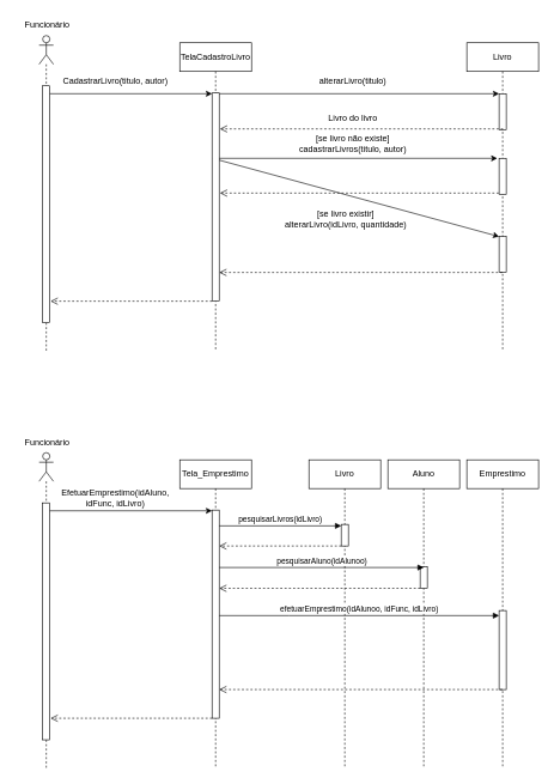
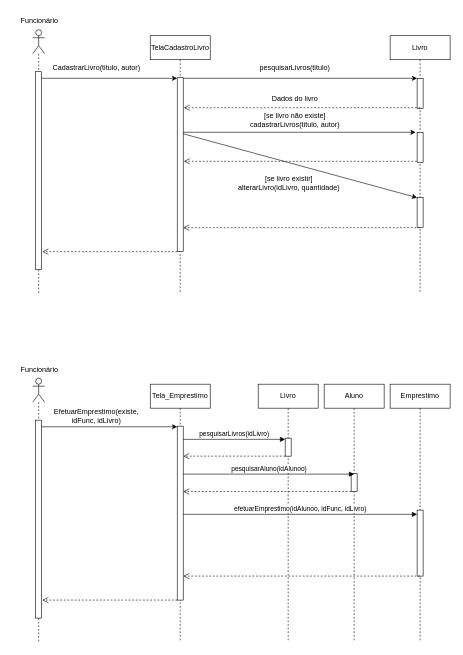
  <mxCell id="0" />
  <mxCell id="1" parent="0" />
  <mxCell id="2" value="" style="html=1;verticalAlign=bottom;endArrow=open;dashed=1;endSize=8;edgeStyle=elbowEdgeStyle;elbow=vertical;curved=0;rounded=0;" edge="1" parent="1"><mxGeometry relative="1" as="geometry"><mxPoint x="306" y="268.41" as="targetPoint" /><Array as="points"><mxPoint x="421" y="268.41" /></Array><mxPoint x="700.5" y="268.41" as="sourcePoint" /></mxGeometry></mxCell>
  <mxCell id="3" value="" style="endArrow=classic;html=1;rounded=0;" edge="1" parent="1"><mxGeometry width="50" height="50" relative="1" as="geometry"><mxPoint x="296" y="220" as="sourcePoint" /><mxPoint x="692.5" y="220" as="targetPoint" /></mxGeometry></mxCell>
  <mxCell id="4" value="" style="endArrow=classic;html=1;rounded=0;exitX=0.1;exitY=0.314;exitDx=0;exitDy=0;exitPerimeter=0;" edge="1" parent="1" source="28" target="30"><mxGeometry width="50" height="50" relative="1" as="geometry"><mxPoint x="306" y="283.41" as="sourcePoint" /><mxPoint x="702.5" y="283.41" as="targetPoint" /></mxGeometry></mxCell>
  <mxCell id="5" value="" style="endArrow=classic;html=1;rounded=0;" edge="1" parent="1"><mxGeometry width="50" height="50" relative="1" as="geometry"><mxPoint x="298.5" y="130" as="sourcePoint" /><mxPoint x="695" y="130" as="targetPoint" /></mxGeometry></mxCell>
  <mxCell id="6" value="" style="shape=umlLifeline;perimeter=lifelinePerimeter;whiteSpace=wrap;html=1;container=1;dropTarget=0;collapsible=0;recursiveResize=0;outlineConnect=0;portConstraint=eastwest;newEdgeStyle={&quot;curved&quot;:0,&quot;rounded&quot;:0};participant=umlActor;" parent="1" vertex="1"><mxGeometry x="54" y="630" width="20" height="440" as="geometry" /></mxCell>
  <mxCell id="7" value="Tela_Emprestimo" style="shape=umlLifeline;perimeter=lifelinePerimeter;whiteSpace=wrap;html=1;container=0;dropTarget=0;collapsible=0;recursiveResize=0;outlineConnect=0;portConstraint=eastwest;newEdgeStyle={&quot;edgeStyle&quot;:&quot;elbowEdgeStyle&quot;,&quot;elbow&quot;:&quot;vertical&quot;,&quot;curved&quot;:0,&quot;rounded&quot;:0};" parent="1" vertex="1"><mxGeometry x="250" y="640" width="100" height="430" as="geometry" /></mxCell>
  <mxCell id="8" value="" style="html=1;points=[];perimeter=orthogonalPerimeter;outlineConnect=0;targetShapes=umlLifeline;portConstraint=eastwest;newEdgeStyle={&quot;edgeStyle&quot;:&quot;elbowEdgeStyle&quot;,&quot;elbow&quot;:&quot;vertical&quot;,&quot;curved&quot;:0,&quot;rounded&quot;:0};" parent="7" vertex="1"><mxGeometry x="45" y="70" width="10" height="290" as="geometry" /></mxCell>
  <mxCell id="9" value="Livro" style="shape=umlLifeline;perimeter=lifelinePerimeter;whiteSpace=wrap;html=1;container=0;dropTarget=0;collapsible=0;recursiveResize=0;outlineConnect=0;portConstraint=eastwest;newEdgeStyle={&quot;edgeStyle&quot;:&quot;elbowEdgeStyle&quot;,&quot;elbow&quot;:&quot;vertical&quot;,&quot;curved&quot;:0,&quot;rounded&quot;:0};" parent="1" vertex="1"><mxGeometry x="430" y="640" width="100" height="430" as="geometry" /></mxCell>
  <mxCell id="10" value="" style="html=1;points=[];perimeter=orthogonalPerimeter;outlineConnect=0;targetShapes=umlLifeline;portConstraint=eastwest;newEdgeStyle={&quot;edgeStyle&quot;:&quot;elbowEdgeStyle&quot;,&quot;elbow&quot;:&quot;vertical&quot;,&quot;curved&quot;:0,&quot;rounded&quot;:0};" parent="9" vertex="1"><mxGeometry x="45" y="90" width="10" height="30" as="geometry" /></mxCell>
  <mxCell id="11" value="pesquisarLivros(idLivro)" style="html=1;verticalAlign=bottom;endArrow=block;edgeStyle=elbowEdgeStyle;elbow=vertical;curved=0;rounded=0;" parent="1" edge="1"><mxGeometry relative="1" as="geometry"><mxPoint x="305" y="732" as="sourcePoint" /><Array as="points"><mxPoint x="390" y="732" /></Array><mxPoint x="475" y="732" as="targetPoint" /></mxGeometry></mxCell>
  <mxCell id="12" value="" style="html=1;verticalAlign=bottom;endArrow=open;dashed=1;endSize=8;edgeStyle=elbowEdgeStyle;elbow=vertical;curved=0;rounded=0;" parent="1" edge="1"><mxGeometry relative="1" as="geometry"><mxPoint x="305" y="760" as="targetPoint" /><Array as="points"><mxPoint x="400" y="760" /></Array><mxPoint x="475" y="760" as="sourcePoint" /></mxGeometry></mxCell>
  <mxCell id="13" value="Emprestimo" style="shape=umlLifeline;perimeter=lifelinePerimeter;whiteSpace=wrap;html=1;container=0;dropTarget=0;collapsible=0;recursiveResize=0;outlineConnect=0;portConstraint=eastwest;newEdgeStyle={&quot;edgeStyle&quot;:&quot;elbowEdgeStyle&quot;,&quot;elbow&quot;:&quot;vertical&quot;,&quot;curved&quot;:0,&quot;rounded&quot;:0};" parent="1" vertex="1"><mxGeometry x="650" y="640" width="100" height="430" as="geometry" /></mxCell>
  <mxCell id="14" value="" style="html=1;points=[];perimeter=orthogonalPerimeter;outlineConnect=0;targetShapes=umlLifeline;portConstraint=eastwest;newEdgeStyle={&quot;edgeStyle&quot;:&quot;elbowEdgeStyle&quot;,&quot;elbow&quot;:&quot;vertical&quot;,&quot;curved&quot;:0,&quot;rounded&quot;:0};" parent="13" vertex="1"><mxGeometry x="45" y="210" width="10" height="110" as="geometry" /></mxCell>
  <mxCell id="15" value="Aluno" style="shape=umlLifeline;perimeter=lifelinePerimeter;whiteSpace=wrap;html=1;container=0;dropTarget=0;collapsible=0;recursiveResize=0;outlineConnect=0;portConstraint=eastwest;newEdgeStyle={&quot;edgeStyle&quot;:&quot;elbowEdgeStyle&quot;,&quot;elbow&quot;:&quot;vertical&quot;,&quot;curved&quot;:0,&quot;rounded&quot;:0};" parent="1" vertex="1"><mxGeometry x="540" y="640" width="100" height="430" as="geometry" /></mxCell>
  <mxCell id="16" value="" style="html=1;points=[];perimeter=orthogonalPerimeter;outlineConnect=0;targetShapes=umlLifeline;portConstraint=eastwest;newEdgeStyle={&quot;edgeStyle&quot;:&quot;elbowEdgeStyle&quot;,&quot;elbow&quot;:&quot;vertical&quot;,&quot;curved&quot;:0,&quot;rounded&quot;:0};" parent="15" vertex="1"><mxGeometry x="45" y="149" width="10" height="30" as="geometry" /></mxCell>
  <mxCell id="17" value="pesquisarAluno(idAlunoo)" style="html=1;verticalAlign=bottom;endArrow=block;edgeStyle=elbowEdgeStyle;elbow=vertical;curved=0;rounded=0;" parent="1" source="8" edge="1"><mxGeometry relative="1" as="geometry"><mxPoint x="307" y="790" as="sourcePoint" /><Array as="points"><mxPoint x="392" y="790" /></Array><mxPoint x="590" y="790" as="targetPoint" /></mxGeometry></mxCell>
  <mxCell id="18" value="" style="html=1;verticalAlign=bottom;endArrow=open;dashed=1;endSize=8;edgeStyle=elbowEdgeStyle;elbow=vertical;curved=0;rounded=0;" parent="1" edge="1"><mxGeometry relative="1" as="geometry"><mxPoint x="305" y="819" as="targetPoint" /><Array as="points"><mxPoint x="410" y="819" /></Array><mxPoint x="585" y="819" as="sourcePoint" /></mxGeometry></mxCell>
  <mxCell id="19" value="efetuarEmprestimo(idAlunoo, idFunc, idLivro)" style="html=1;verticalAlign=bottom;endArrow=block;edgeStyle=elbowEdgeStyle;elbow=vertical;curved=0;rounded=0;" parent="1" source="8" target="14" edge="1"><mxGeometry relative="1" as="geometry"><mxPoint x="315" y="857" as="sourcePoint" /><Array as="points"><mxPoint x="402" y="857" /></Array><mxPoint x="600" y="857" as="targetPoint" /></mxGeometry></mxCell>
  <mxCell id="20" value="" style="html=1;verticalAlign=bottom;endArrow=open;dashed=1;endSize=8;edgeStyle=elbowEdgeStyle;elbow=vertical;curved=0;rounded=0;" parent="1" edge="1"><mxGeometry relative="1" as="geometry"><mxPoint x="305" y="960" as="targetPoint" /><Array as="points"><mxPoint x="420" y="960" /></Array><mxPoint x="699.5" y="960" as="sourcePoint" /></mxGeometry></mxCell>
  <mxCell id="21" value="" style="html=1;points=[];perimeter=orthogonalPerimeter;outlineConnect=0;targetShapes=umlLifeline;portConstraint=eastwest;newEdgeStyle={&quot;edgeStyle&quot;:&quot;elbowEdgeStyle&quot;,&quot;elbow&quot;:&quot;vertical&quot;,&quot;curved&quot;:0,&quot;rounded&quot;:0};" parent="1" vertex="1"><mxGeometry x="59" y="700" width="10" height="330" as="geometry" /></mxCell>
  <mxCell id="22" value="" style="endArrow=classic;html=1;rounded=0;" parent="1" source="21" edge="1"><mxGeometry width="50" height="50" relative="1" as="geometry"><mxPoint x="110" y="711" as="sourcePoint" /><mxPoint x="295" y="711" as="targetPoint" /></mxGeometry></mxCell>
- <mxCell id="23" value="EfetuarEmprestimo(idAluno,&lt;div&gt;idFunc, idLivro)&lt;/div&gt;" style="text;html=1;align=center;verticalAlign=middle;resizable=0;points=[];autosize=1;strokeColor=none;fillColor=none;" parent="1" vertex="1"><mxGeometry x="75" y="674" width="170" height="40" as="geometry" /></mxCell>
+ <mxCell id="23" value="EfetuarEmprestimo(existe,&lt;div&gt;idFunc, idLivro)&lt;/div&gt;" style="text;html=1;align=center;verticalAlign=middle;resizable=0;points=[];autosize=1;strokeColor=none;fillColor=none;" parent="1" vertex="1"><mxGeometry x="75" y="674" width="170" height="40" as="geometry" /></mxCell>
  <mxCell id="24" value="" style="html=1;verticalAlign=bottom;endArrow=open;dashed=1;endSize=8;edgeStyle=elbowEdgeStyle;elbow=vertical;curved=0;rounded=0;" parent="1" source="8" edge="1"><mxGeometry relative="1" as="geometry"><mxPoint x="70" y="1000" as="targetPoint" /><Array as="points"><mxPoint x="120" y="1000" /></Array><mxPoint x="280" y="1000" as="sourcePoint" /></mxGeometry></mxCell>
  <mxCell id="25" value="Funcionário" style="text;html=1;align=center;verticalAlign=middle;resizable=0;points=[];autosize=1;strokeColor=none;fillColor=none;" parent="1" vertex="1"><mxGeometry x="20" y="601" width="90" height="30" as="geometry" /></mxCell>
  <mxCell id="26" value="" style="shape=umlLifeline;perimeter=lifelinePerimeter;whiteSpace=wrap;html=1;container=1;dropTarget=0;collapsible=0;recursiveResize=0;outlineConnect=0;portConstraint=eastwest;newEdgeStyle={&quot;curved&quot;:0,&quot;rounded&quot;:0};participant=umlActor;" vertex="1" parent="1"><mxGeometry x="54" y="49" width="20" height="440" as="geometry" /></mxCell>
  <mxCell id="27" value="TelaCadastroLivro" style="shape=umlLifeline;perimeter=lifelinePerimeter;whiteSpace=wrap;html=1;container=0;dropTarget=0;collapsible=0;recursiveResize=0;outlineConnect=0;portConstraint=eastwest;newEdgeStyle={&quot;edgeStyle&quot;:&quot;elbowEdgeStyle&quot;,&quot;elbow&quot;:&quot;vertical&quot;,&quot;curved&quot;:0,&quot;rounded&quot;:0};" vertex="1" parent="1"><mxGeometry x="250" y="59" width="100" height="430" as="geometry" /></mxCell>
  <mxCell id="28" value="" style="html=1;points=[];perimeter=orthogonalPerimeter;outlineConnect=0;targetShapes=umlLifeline;portConstraint=eastwest;newEdgeStyle={&quot;edgeStyle&quot;:&quot;elbowEdgeStyle&quot;,&quot;elbow&quot;:&quot;vertical&quot;,&quot;curved&quot;:0,&quot;rounded&quot;:0};" vertex="1" parent="27"><mxGeometry x="45" y="70" width="10" height="290" as="geometry" /></mxCell>
  <mxCell id="29" value="Livro" style="shape=umlLifeline;perimeter=lifelinePerimeter;whiteSpace=wrap;html=1;container=0;dropTarget=0;collapsible=0;recursiveResize=0;outlineConnect=0;portConstraint=eastwest;newEdgeStyle={&quot;edgeStyle&quot;:&quot;elbowEdgeStyle&quot;,&quot;elbow&quot;:&quot;vertical&quot;,&quot;curved&quot;:0,&quot;rounded&quot;:0};" vertex="1" parent="1"><mxGeometry x="650" y="59" width="100" height="430" as="geometry" /></mxCell>
  <mxCell id="30" value="" style="html=1;points=[];perimeter=orthogonalPerimeter;outlineConnect=0;targetShapes=umlLifeline;portConstraint=eastwest;newEdgeStyle={&quot;edgeStyle&quot;:&quot;elbowEdgeStyle&quot;,&quot;elbow&quot;:&quot;vertical&quot;,&quot;curved&quot;:0,&quot;rounded&quot;:0};" vertex="1" parent="29"><mxGeometry x="45" y="270" width="10" height="50" as="geometry" /></mxCell>
  <mxCell id="31" value="" style="html=1;points=[];perimeter=orthogonalPerimeter;outlineConnect=0;targetShapes=umlLifeline;portConstraint=eastwest;newEdgeStyle={&quot;edgeStyle&quot;:&quot;elbowEdgeStyle&quot;,&quot;elbow&quot;:&quot;vertical&quot;,&quot;curved&quot;:0,&quot;rounded&quot;:0};" vertex="1" parent="29"><mxGeometry x="45" y="161" width="10" height="50" as="geometry" /></mxCell>
  <mxCell id="32" value="" style="html=1;points=[];perimeter=orthogonalPerimeter;outlineConnect=0;targetShapes=umlLifeline;portConstraint=eastwest;newEdgeStyle={&quot;edgeStyle&quot;:&quot;elbowEdgeStyle&quot;,&quot;elbow&quot;:&quot;vertical&quot;,&quot;curved&quot;:0,&quot;rounded&quot;:0};" vertex="1" parent="29"><mxGeometry x="45" y="71" width="10" height="50" as="geometry" /></mxCell>
  <mxCell id="33" value="" style="html=1;verticalAlign=bottom;endArrow=open;dashed=1;endSize=8;edgeStyle=elbowEdgeStyle;elbow=vertical;curved=0;rounded=0;" edge="1" parent="1"><mxGeometry relative="1" as="geometry"><mxPoint x="305" y="379" as="targetPoint" /><Array as="points"><mxPoint x="420" y="379" /></Array><mxPoint x="699.5" y="379" as="sourcePoint" /></mxGeometry></mxCell>
  <mxCell id="34" value="" style="html=1;points=[];perimeter=orthogonalPerimeter;outlineConnect=0;targetShapes=umlLifeline;portConstraint=eastwest;newEdgeStyle={&quot;edgeStyle&quot;:&quot;elbowEdgeStyle&quot;,&quot;elbow&quot;:&quot;vertical&quot;,&quot;curved&quot;:0,&quot;rounded&quot;:0};" vertex="1" parent="1"><mxGeometry x="59" y="119" width="10" height="330" as="geometry" /></mxCell>
  <mxCell id="35" value="" style="endArrow=classic;html=1;rounded=0;" edge="1" parent="1" source="34"><mxGeometry width="50" height="50" relative="1" as="geometry"><mxPoint x="110" y="130" as="sourcePoint" /><mxPoint x="295" y="130" as="targetPoint" /></mxGeometry></mxCell>
  <mxCell id="36" value="CadastrarLivro(titulo, autor)" style="text;html=1;align=center;verticalAlign=middle;resizable=0;points=[];autosize=1;strokeColor=none;fillColor=none;" vertex="1" parent="1"><mxGeometry x="75" y="98" width="170" height="30" as="geometry" /></mxCell>
  <mxCell id="37" value="" style="html=1;verticalAlign=bottom;endArrow=open;dashed=1;endSize=8;edgeStyle=elbowEdgeStyle;elbow=vertical;curved=0;rounded=0;" edge="1" parent="1" source="28"><mxGeometry relative="1" as="geometry"><mxPoint x="70" y="419" as="targetPoint" /><Array as="points"><mxPoint x="120" y="419" /></Array><mxPoint x="280" y="419" as="sourcePoint" /></mxGeometry></mxCell>
  <mxCell id="38" value="Funcionário" style="text;html=1;align=center;verticalAlign=middle;resizable=0;points=[];autosize=1;strokeColor=none;fillColor=none;" vertex="1" parent="1"><mxGeometry x="20" y="20" width="90" height="30" as="geometry" /></mxCell>
  <mxCell id="39" value="" style="html=1;verticalAlign=bottom;endArrow=open;dashed=1;endSize=8;edgeStyle=elbowEdgeStyle;elbow=vertical;curved=0;rounded=0;" edge="1" parent="1"><mxGeometry relative="1" as="geometry"><mxPoint x="306" y="179" as="targetPoint" /><Array as="points"><mxPoint x="421" y="179" /></Array><mxPoint x="700.5" y="179" as="sourcePoint" /></mxGeometry></mxCell>
  <mxCell id="40" value="[se livro existir]&lt;br&gt;alterarLivro(idLivro, quantidade)" style="text;html=1;align=center;verticalAlign=middle;resizable=0;points=[];autosize=1;strokeColor=none;fillColor=none;" vertex="1" parent="1"><mxGeometry x="386" y="285" width="190" height="40" as="geometry" /></mxCell>
  <mxCell id="41" value="[se livro não existe]&lt;br&gt;cadastrarLivros(titulo, autor)" style="text;html=1;align=center;verticalAlign=middle;resizable=0;points=[];autosize=1;strokeColor=none;fillColor=none;" vertex="1" parent="1"><mxGeometry x="406" y="180" width="170" height="40" as="geometry" /></mxCell>
- <mxCell id="42" value="Livro do livro" style="text;html=1;align=center;verticalAlign=middle;resizable=0;points=[];autosize=1;strokeColor=none;fillColor=none;" vertex="1" parent="1"><mxGeometry x="441" y="150" width="100" height="30" as="geometry" /></mxCell>
- <mxCell id="43" value="alterarLivro(titulo)" style="text;html=1;align=center;verticalAlign=middle;resizable=0;points=[];autosize=1;strokeColor=none;fillColor=none;" vertex="1" parent="1"><mxGeometry x="421" y="98" width="140" height="30" as="geometry" /></mxCell>
+ <mxCell id="42" value="Dados do livro" style="text;html=1;align=center;verticalAlign=middle;resizable=0;points=[];autosize=1;strokeColor=none;fillColor=none;" vertex="1" parent="1"><mxGeometry x="441" y="150" width="100" height="30" as="geometry" /></mxCell>
+ <mxCell id="43" value="pesquisarLivros(titulo)" style="text;html=1;align=center;verticalAlign=middle;resizable=0;points=[];autosize=1;strokeColor=none;fillColor=none;" vertex="1" parent="1"><mxGeometry x="421" y="98" width="140" height="30" as="geometry" /></mxCell>
